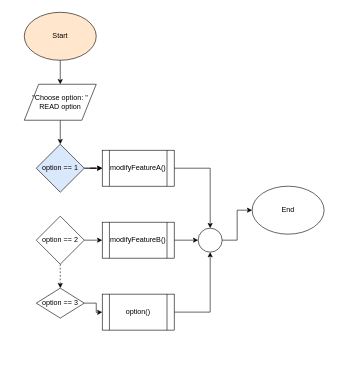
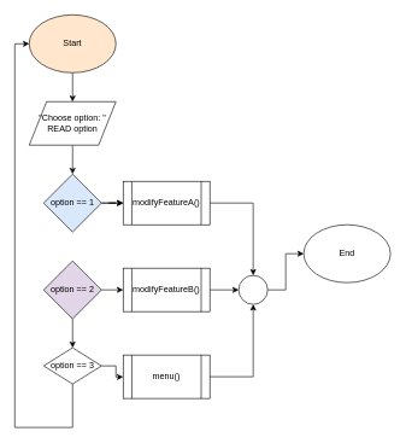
  <mxCell id="0" />
  <mxCell id="1" parent="0" />
  <mxCell id="2" value="" style="edgeStyle=orthogonalEdgeStyle;rounded=0;orthogonalLoop=1;jettySize=auto;html=1;" edge="1" parent="1" source="3" target="5"><mxGeometry relative="1" as="geometry" /></mxCell>
  <mxCell id="3" value="Start" style="ellipse;whiteSpace=wrap;html=1;fillColor=#ffe6cc;" vertex="1" parent="1"><mxGeometry x="40" y="20" width="120" height="80" as="geometry" /></mxCell>
  <mxCell id="4" value="" style="edgeStyle=orthogonalEdgeStyle;rounded=0;orthogonalLoop=1;jettySize=auto;html=1;" edge="1" parent="1" source="5" target="8"><mxGeometry relative="1" as="geometry" /></mxCell>
  <mxCell id="5" value="&quot;Choose option: &quot;&lt;br&gt;READ option" style="shape=parallelogram;perimeter=parallelogramPerimeter;whiteSpace=wrap;html=1;" vertex="1" parent="1"><mxGeometry x="40" y="140" width="120" height="60" as="geometry" /></mxCell>
  <mxCell id="6" value="" style="edgeStyle=orthogonalEdgeStyle;rounded=0;orthogonalLoop=1;jettySize=auto;html=1;" edge="1" parent="1" source="8" target="16"><mxGeometry relative="1" as="geometry" /></mxCell>
  <mxCell id="7" value="" style="edgeStyle=orthogonalEdgeStyle;rounded=0;orthogonalLoop=1;jettySize=auto;html=1;entryX=0;entryY=0.5;entryDx=0;entryDy=0;" edge="1" parent="1" source="8"><mxGeometry relative="1" as="geometry"><mxPoint x="170" y="280" as="targetPoint" /></mxGeometry></mxCell>
  <mxCell id="8" value="option == 1" style="rhombus;whiteSpace=wrap;html=1;fillColor=#dae8fc;" vertex="1" parent="1"><mxGeometry x="60" y="240" width="80" height="80" as="geometry" /></mxCell>
- <mxCell id="9" value="" style="edgeStyle=orthogonalEdgeStyle;rounded=0;orthogonalLoop=1;jettySize=auto;html=1;dashed=1;" edge="1" parent="1" source="11" target="14"><mxGeometry relative="1" as="geometry" /></mxCell>
+ <mxCell id="9" value="" style="edgeStyle=orthogonalEdgeStyle;rounded=0;orthogonalLoop=1;jettySize=auto;html=1;" edge="1" parent="1" source="11" target="14"><mxGeometry relative="1" as="geometry" /></mxCell>
  <mxCell id="10" value="" style="edgeStyle=orthogonalEdgeStyle;rounded=0;orthogonalLoop=1;jettySize=auto;html=1;" edge="1" parent="1" source="11"><mxGeometry relative="1" as="geometry"><mxPoint x="170" y="400" as="targetPoint" /></mxGeometry></mxCell>
- <mxCell id="11" value="option == 2" style="rhombus;whiteSpace=wrap;html=1;" vertex="1" parent="1"><mxGeometry x="60" y="360" width="80" height="80" as="geometry" /></mxCell>
+ <mxCell id="11" value="option == 2" style="rhombus;whiteSpace=wrap;html=1;fillColor=#e1d5e7;" vertex="1" parent="1"><mxGeometry x="60" y="360" width="80" height="80" as="geometry" /></mxCell>
+ <mxCell id="12" style="edgeStyle=orthogonalEdgeStyle;rounded=0;orthogonalLoop=1;jettySize=auto;html=1;entryX=0;entryY=0.5;entryDx=0;entryDy=0;" edge="1" parent="1" source="14" target="3"><mxGeometry relative="1" as="geometry"><Array as="points"><mxPoint x="100" y="590" /><mxPoint x="20" y="590" /><mxPoint x="20" y="60" /></Array></mxGeometry></mxCell>
  <mxCell id="13" value="" style="edgeStyle=orthogonalEdgeStyle;rounded=0;orthogonalLoop=1;jettySize=auto;html=1;" edge="1" parent="1" source="14"><mxGeometry relative="1" as="geometry"><mxPoint x="170" y="520" as="targetPoint" /></mxGeometry></mxCell>
  <mxCell id="14" value="option == 3" style="rhombus;whiteSpace=wrap;html=1;" vertex="1" parent="1"><mxGeometry x="60" y="480" width="80" height="50" as="geometry" /></mxCell>
  <mxCell id="15" style="edgeStyle=orthogonalEdgeStyle;rounded=0;orthogonalLoop=1;jettySize=auto;html=1;entryX=0.5;entryY=0;entryDx=0;entryDy=0;" edge="1" parent="1" source="16" target="22"><mxGeometry relative="1" as="geometry" /></mxCell>
  <mxCell id="16" value="modifyFeatureA()" style="shape=process;whiteSpace=wrap;html=1;backgroundOutline=1;" vertex="1" parent="1"><mxGeometry x="170" y="250" width="120" height="60" as="geometry" /></mxCell>
  <mxCell id="17" value="" style="edgeStyle=orthogonalEdgeStyle;rounded=0;orthogonalLoop=1;jettySize=auto;html=1;" edge="1" parent="1" source="18" target="22"><mxGeometry relative="1" as="geometry" /></mxCell>
  <mxCell id="18" value="modifyFeatureB()" style="shape=process;whiteSpace=wrap;html=1;backgroundOutline=1;" vertex="1" parent="1"><mxGeometry x="170" y="370" width="120" height="60" as="geometry" /></mxCell>
  <mxCell id="19" style="edgeStyle=orthogonalEdgeStyle;rounded=0;orthogonalLoop=1;jettySize=auto;html=1;entryX=0.5;entryY=1;entryDx=0;entryDy=0;" edge="1" parent="1" source="20" target="22"><mxGeometry relative="1" as="geometry" /></mxCell>
- <mxCell id="20" value="option()" style="shape=process;whiteSpace=wrap;html=1;backgroundOutline=1;" vertex="1" parent="1"><mxGeometry x="170" y="490" width="120" height="60" as="geometry" /></mxCell>
+ <mxCell id="20" value="menu()" style="shape=process;whiteSpace=wrap;html=1;backgroundOutline=1;" vertex="1" parent="1"><mxGeometry x="170" y="490" width="120" height="60" as="geometry" /></mxCell>
  <mxCell id="21" value="" style="edgeStyle=orthogonalEdgeStyle;rounded=0;orthogonalLoop=1;jettySize=auto;html=1;" edge="1" parent="1" source="22" target="23"><mxGeometry relative="1" as="geometry" /></mxCell>
  <mxCell id="22" value="" style="ellipse;whiteSpace=wrap;html=1;aspect=fixed;" vertex="1" parent="1"><mxGeometry x="330" y="380" width="40" height="40" as="geometry" /></mxCell>
  <mxCell id="23" value="End" style="ellipse;whiteSpace=wrap;html=1;" vertex="1" parent="1"><mxGeometry x="420" y="310" width="120" height="80" as="geometry" /></mxCell>
